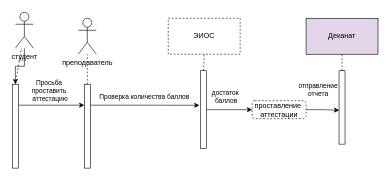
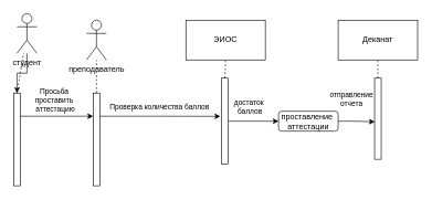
  <mxCell id="0" />
  <mxCell id="1" parent="0" />
  <mxCell id="2" value="" style="edgeStyle=orthogonalEdgeStyle;rounded=0;orthogonalLoop=1;jettySize=auto;html=1;" edge="1" parent="1" source="3" target="9"><mxGeometry relative="1" as="geometry" /></mxCell>
  <mxCell id="3" value="студент" style="shape=umlActor;verticalLabelPosition=bottom;verticalAlign=top;html=1;outlineConnect=0;" vertex="1" parent="1"><mxGeometry x="25" y="20" width="30" height="60" as="geometry" /></mxCell>
  <mxCell id="4" value="преподаватель" style="shape=umlActor;verticalLabelPosition=bottom;verticalAlign=top;html=1;outlineConnect=0;" vertex="1" parent="1"><mxGeometry x="130" y="30" width="30" height="60" as="geometry" /></mxCell>
- <mxCell id="5" value="ЭИОС" style="rounded=0;whiteSpace=wrap;html=1;dashed=1;" vertex="1" parent="1"><mxGeometry x="280" y="30" width="120" height="60" as="geometry" /></mxCell>
- <mxCell id="6" value="Деканат" style="rounded=0;whiteSpace=wrap;html=1;fillColor=#e1d5e7;" vertex="1" parent="1"><mxGeometry x="510" y="30" width="120" height="60" as="geometry" /></mxCell>
+ <mxCell id="5" value="ЭИОС" style="rounded=0;whiteSpace=wrap;html=1;" vertex="1" parent="1"><mxGeometry x="280" y="30" width="120" height="60" as="geometry" /></mxCell>
+ <mxCell id="6" value="Деканат" style="rounded=0;whiteSpace=wrap;html=1;" vertex="1" parent="1"><mxGeometry x="510" y="30" width="120" height="60" as="geometry" /></mxCell>
  <mxCell id="7" style="edgeStyle=orthogonalEdgeStyle;rounded=0;orthogonalLoop=1;jettySize=auto;html=1;exitX=1;exitY=0.25;exitDx=0;exitDy=0;entryX=0;entryY=0.25;entryDx=0;entryDy=0;" edge="1" parent="1" source="9" target="13"><mxGeometry relative="1" as="geometry" /></mxCell>
  <mxCell id="8" value="Просьба &lt;br&gt;проставить&lt;br&gt;&amp;nbsp;аттестацию" style="edgeLabel;html=1;align=center;verticalAlign=middle;resizable=0;points=[];" vertex="1" connectable="0" parent="7"><mxGeometry x="-0.182" y="-1" relative="1" as="geometry"><mxPoint x="5" y="-26" as="offset" /></mxGeometry></mxCell>
  <mxCell id="9" value="" style="rounded=0;whiteSpace=wrap;html=1;" vertex="1" parent="1"><mxGeometry x="20" y="140" width="10" height="140" as="geometry" /></mxCell>
  <mxCell id="10" value="" style="endArrow=none;dashed=1;html=1;rounded=0;" edge="1" parent="1" target="3"><mxGeometry width="50" height="50" relative="1" as="geometry"><mxPoint x="25" y="140" as="sourcePoint" /><mxPoint x="70" y="210" as="targetPoint" /></mxGeometry></mxCell>
  <mxCell id="11" style="edgeStyle=orthogonalEdgeStyle;rounded=0;orthogonalLoop=1;jettySize=auto;html=1;exitX=1;exitY=0.25;exitDx=0;exitDy=0;entryX=-0.2;entryY=0.444;entryDx=0;entryDy=0;entryPerimeter=0;" edge="1" parent="1" source="13" target="17"><mxGeometry relative="1" as="geometry" /></mxCell>
  <mxCell id="12" value="Проверка количества баллов" style="edgeLabel;html=1;align=center;verticalAlign=middle;resizable=0;points=[];" vertex="1" connectable="0" parent="11"><mxGeometry x="0.244" relative="1" as="geometry"><mxPoint x="-23" y="-14" as="offset" /></mxGeometry></mxCell>
  <mxCell id="13" value="" style="rounded=0;whiteSpace=wrap;html=1;" vertex="1" parent="1"><mxGeometry x="140" y="140" width="10" height="140" as="geometry" /></mxCell>
  <mxCell id="14" value="" style="endArrow=none;dashed=1;html=1;rounded=0;exitX=0.5;exitY=0;exitDx=0;exitDy=0;" edge="1" parent="1" source="13" target="4"><mxGeometry width="50" height="50" relative="1" as="geometry"><mxPoint x="230" y="250" as="sourcePoint" /><mxPoint x="280" y="200" as="targetPoint" /></mxGeometry></mxCell>
  <mxCell id="15" style="edgeStyle=orthogonalEdgeStyle;rounded=0;orthogonalLoop=1;jettySize=auto;html=1;entryX=0;entryY=0.5;entryDx=0;entryDy=0;" edge="1" parent="1" source="17" target="21"><mxGeometry relative="1" as="geometry" /></mxCell>
  <mxCell id="16" value="достаток&lt;br&gt;&amp;nbsp;баллов" style="edgeLabel;html=1;align=center;verticalAlign=middle;resizable=0;points=[];" vertex="1" connectable="0" parent="15"><mxGeometry x="-0.216" y="1" relative="1" as="geometry"><mxPoint y="-21" as="offset" /></mxGeometry></mxCell>
  <mxCell id="17" value="" style="rounded=0;whiteSpace=wrap;html=1;" vertex="1" parent="1"><mxGeometry x="334" y="117.5" width="10" height="130" as="geometry" /></mxCell>
  <mxCell id="18" value="" style="rounded=0;whiteSpace=wrap;html=1;" vertex="1" parent="1"><mxGeometry x="565" y="117.5" width="10" height="122.5" as="geometry" /></mxCell>
  <mxCell id="19" style="edgeStyle=orthogonalEdgeStyle;rounded=0;orthogonalLoop=1;jettySize=auto;html=1;entryX=0.034;entryY=0.538;entryDx=0;entryDy=0;entryPerimeter=0;" edge="1" parent="1" source="21" target="18"><mxGeometry relative="1" as="geometry" /></mxCell>
  <mxCell id="20" value="отправление&lt;br&gt;отчета" style="edgeLabel;html=1;align=center;verticalAlign=middle;resizable=0;points=[];" vertex="1" connectable="0" parent="19"><mxGeometry x="-0.316" relative="1" as="geometry"><mxPoint y="-33" as="offset" /></mxGeometry></mxCell>
- <mxCell id="21" value="проставление&amp;nbsp;&lt;br&gt;аттестации" style="rounded=1;whiteSpace=wrap;html=1;dashed=1;" vertex="1" parent="1"><mxGeometry x="420" y="167.5" width="90" height="30" as="geometry" /></mxCell>
+ <mxCell id="21" value="проставление&amp;nbsp;&lt;br&gt;аттестации" style="rounded=1;whiteSpace=wrap;html=1;" vertex="1" parent="1"><mxGeometry x="420" y="167.5" width="90" height="30" as="geometry" /></mxCell>
  <mxCell id="22" value="" style="endArrow=none;dashed=1;html=1;rounded=0;entryX=0.5;entryY=1;entryDx=0;entryDy=0;exitX=0.5;exitY=0;exitDx=0;exitDy=0;" edge="1" parent="1" source="17" target="5"><mxGeometry width="50" height="50" relative="1" as="geometry"><mxPoint x="290" y="180" as="sourcePoint" /><mxPoint x="340" y="130" as="targetPoint" /></mxGeometry></mxCell>
  <mxCell id="23" value="" style="endArrow=none;dashed=1;html=1;rounded=0;entryX=0.5;entryY=1;entryDx=0;entryDy=0;exitX=0.5;exitY=0;exitDx=0;exitDy=0;" edge="1" parent="1" source="18" target="6"><mxGeometry width="50" height="50" relative="1" as="geometry"><mxPoint x="500" y="170" as="sourcePoint" /><mxPoint x="550" y="120" as="targetPoint" /></mxGeometry></mxCell>
